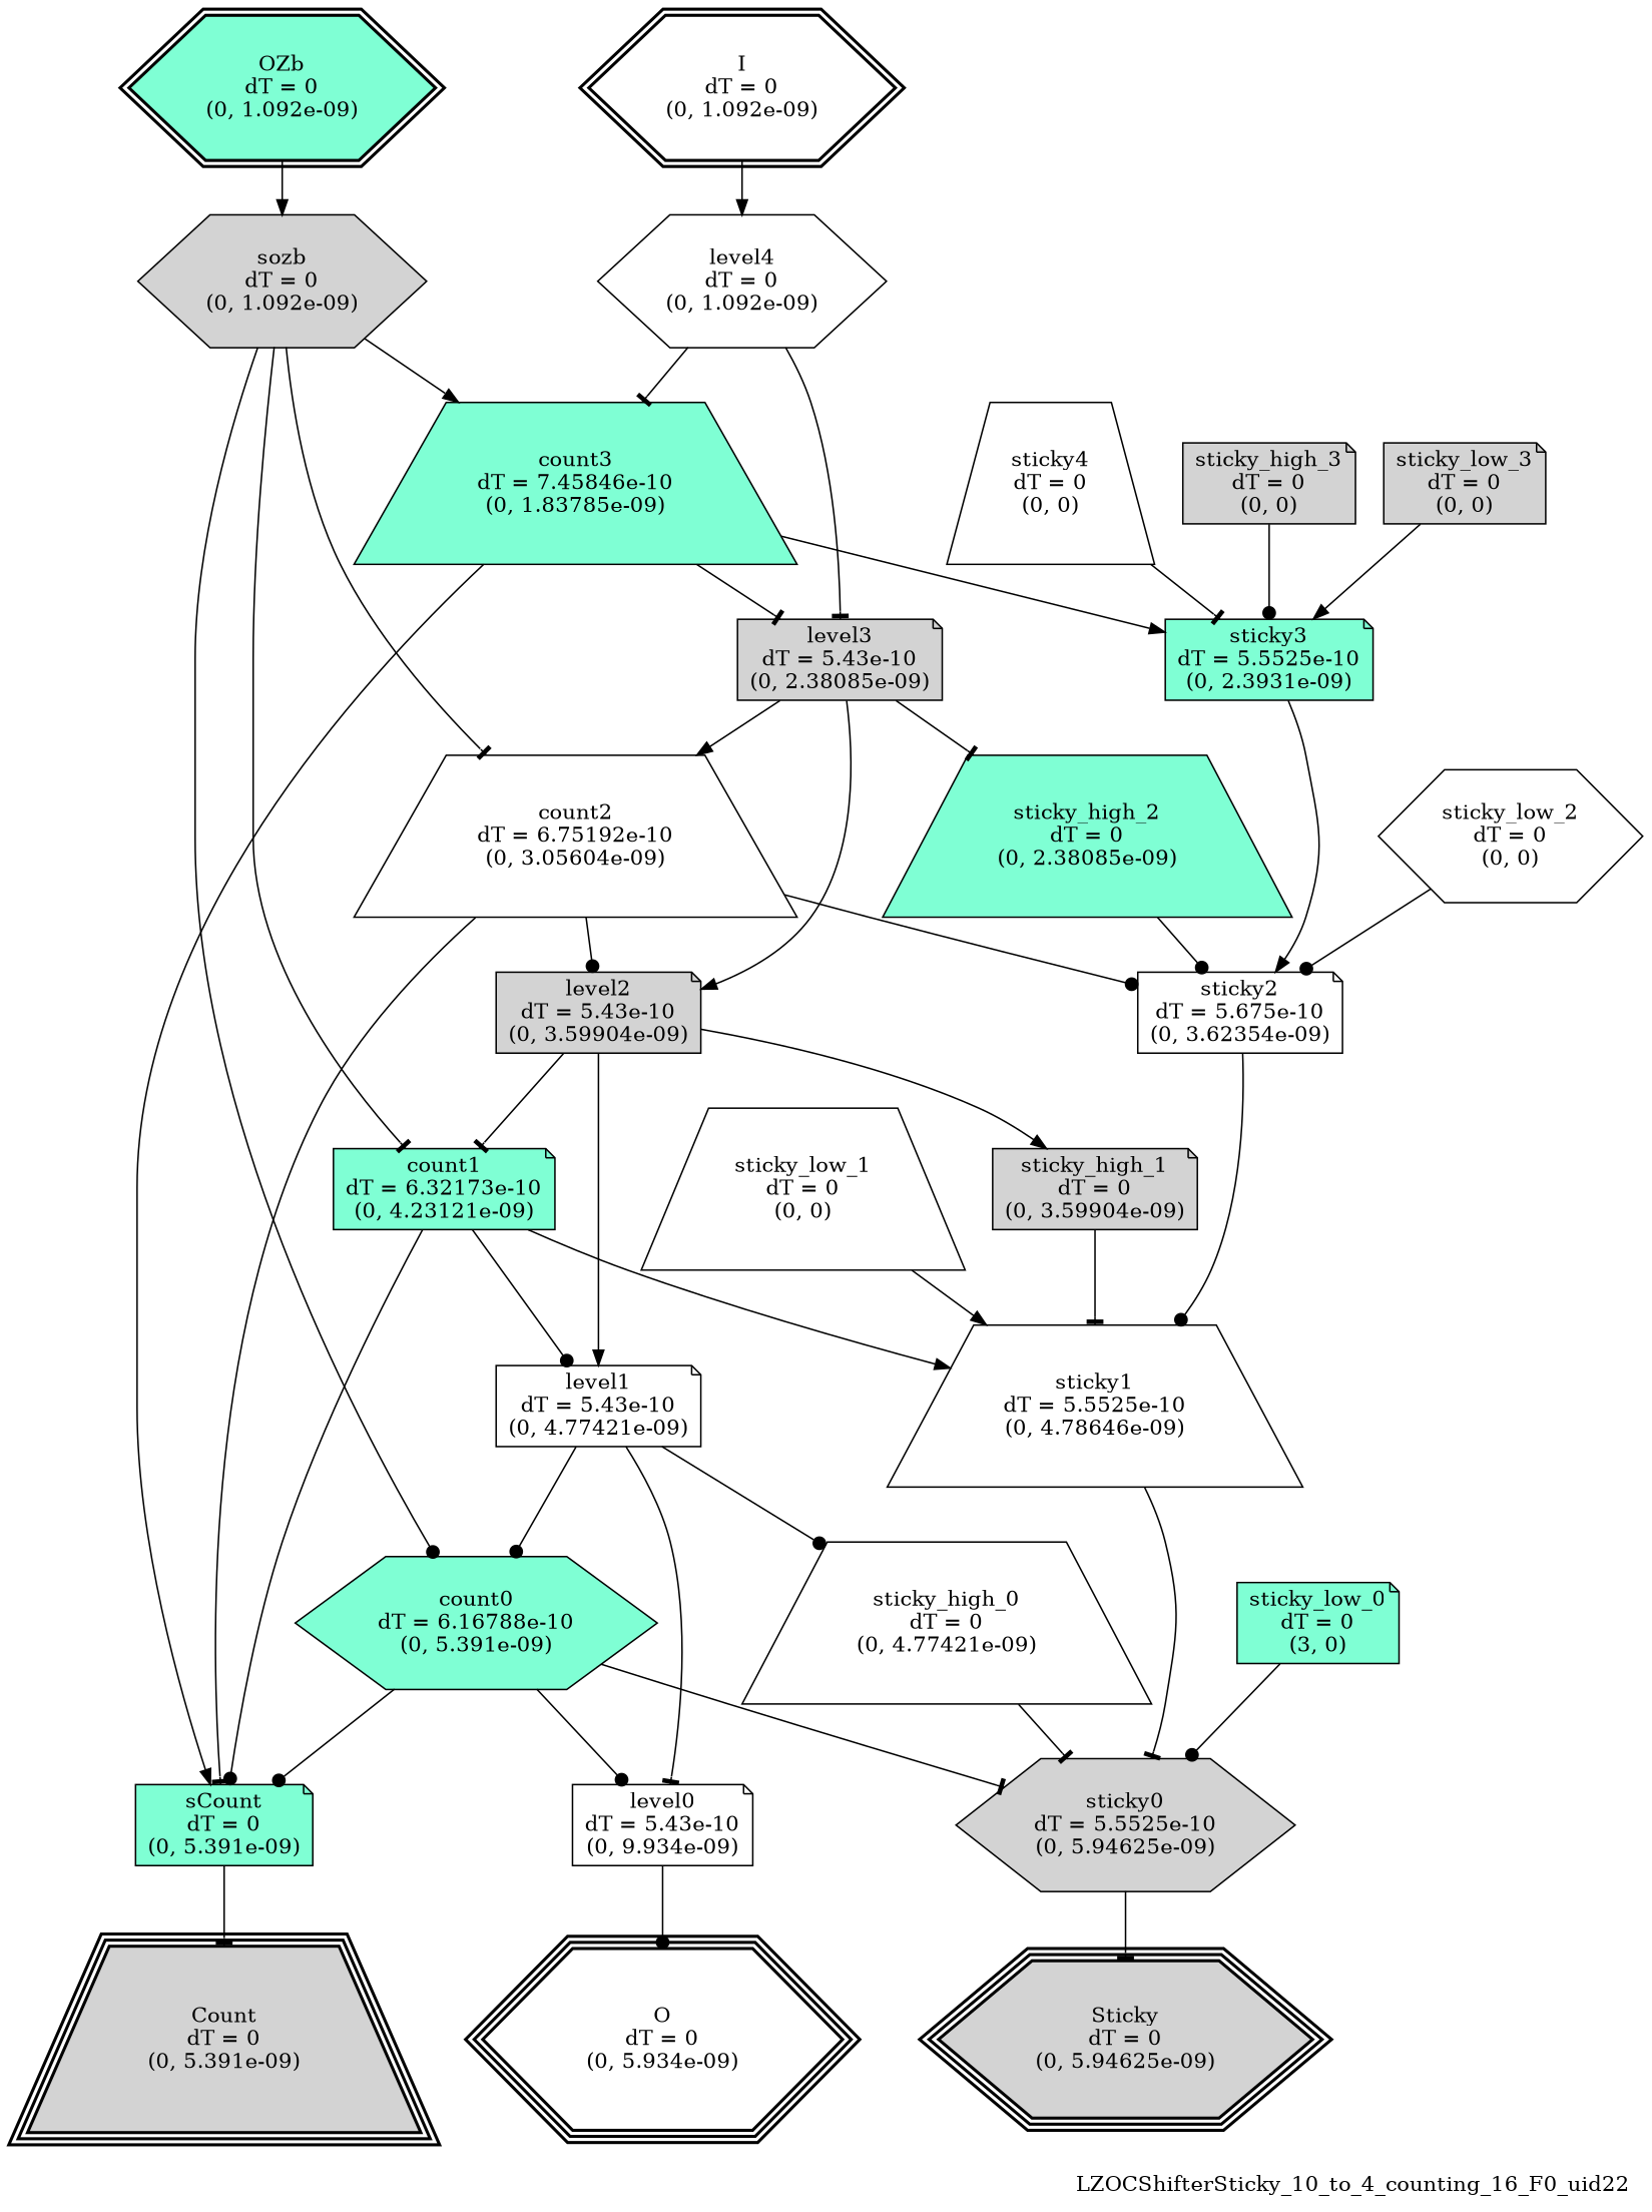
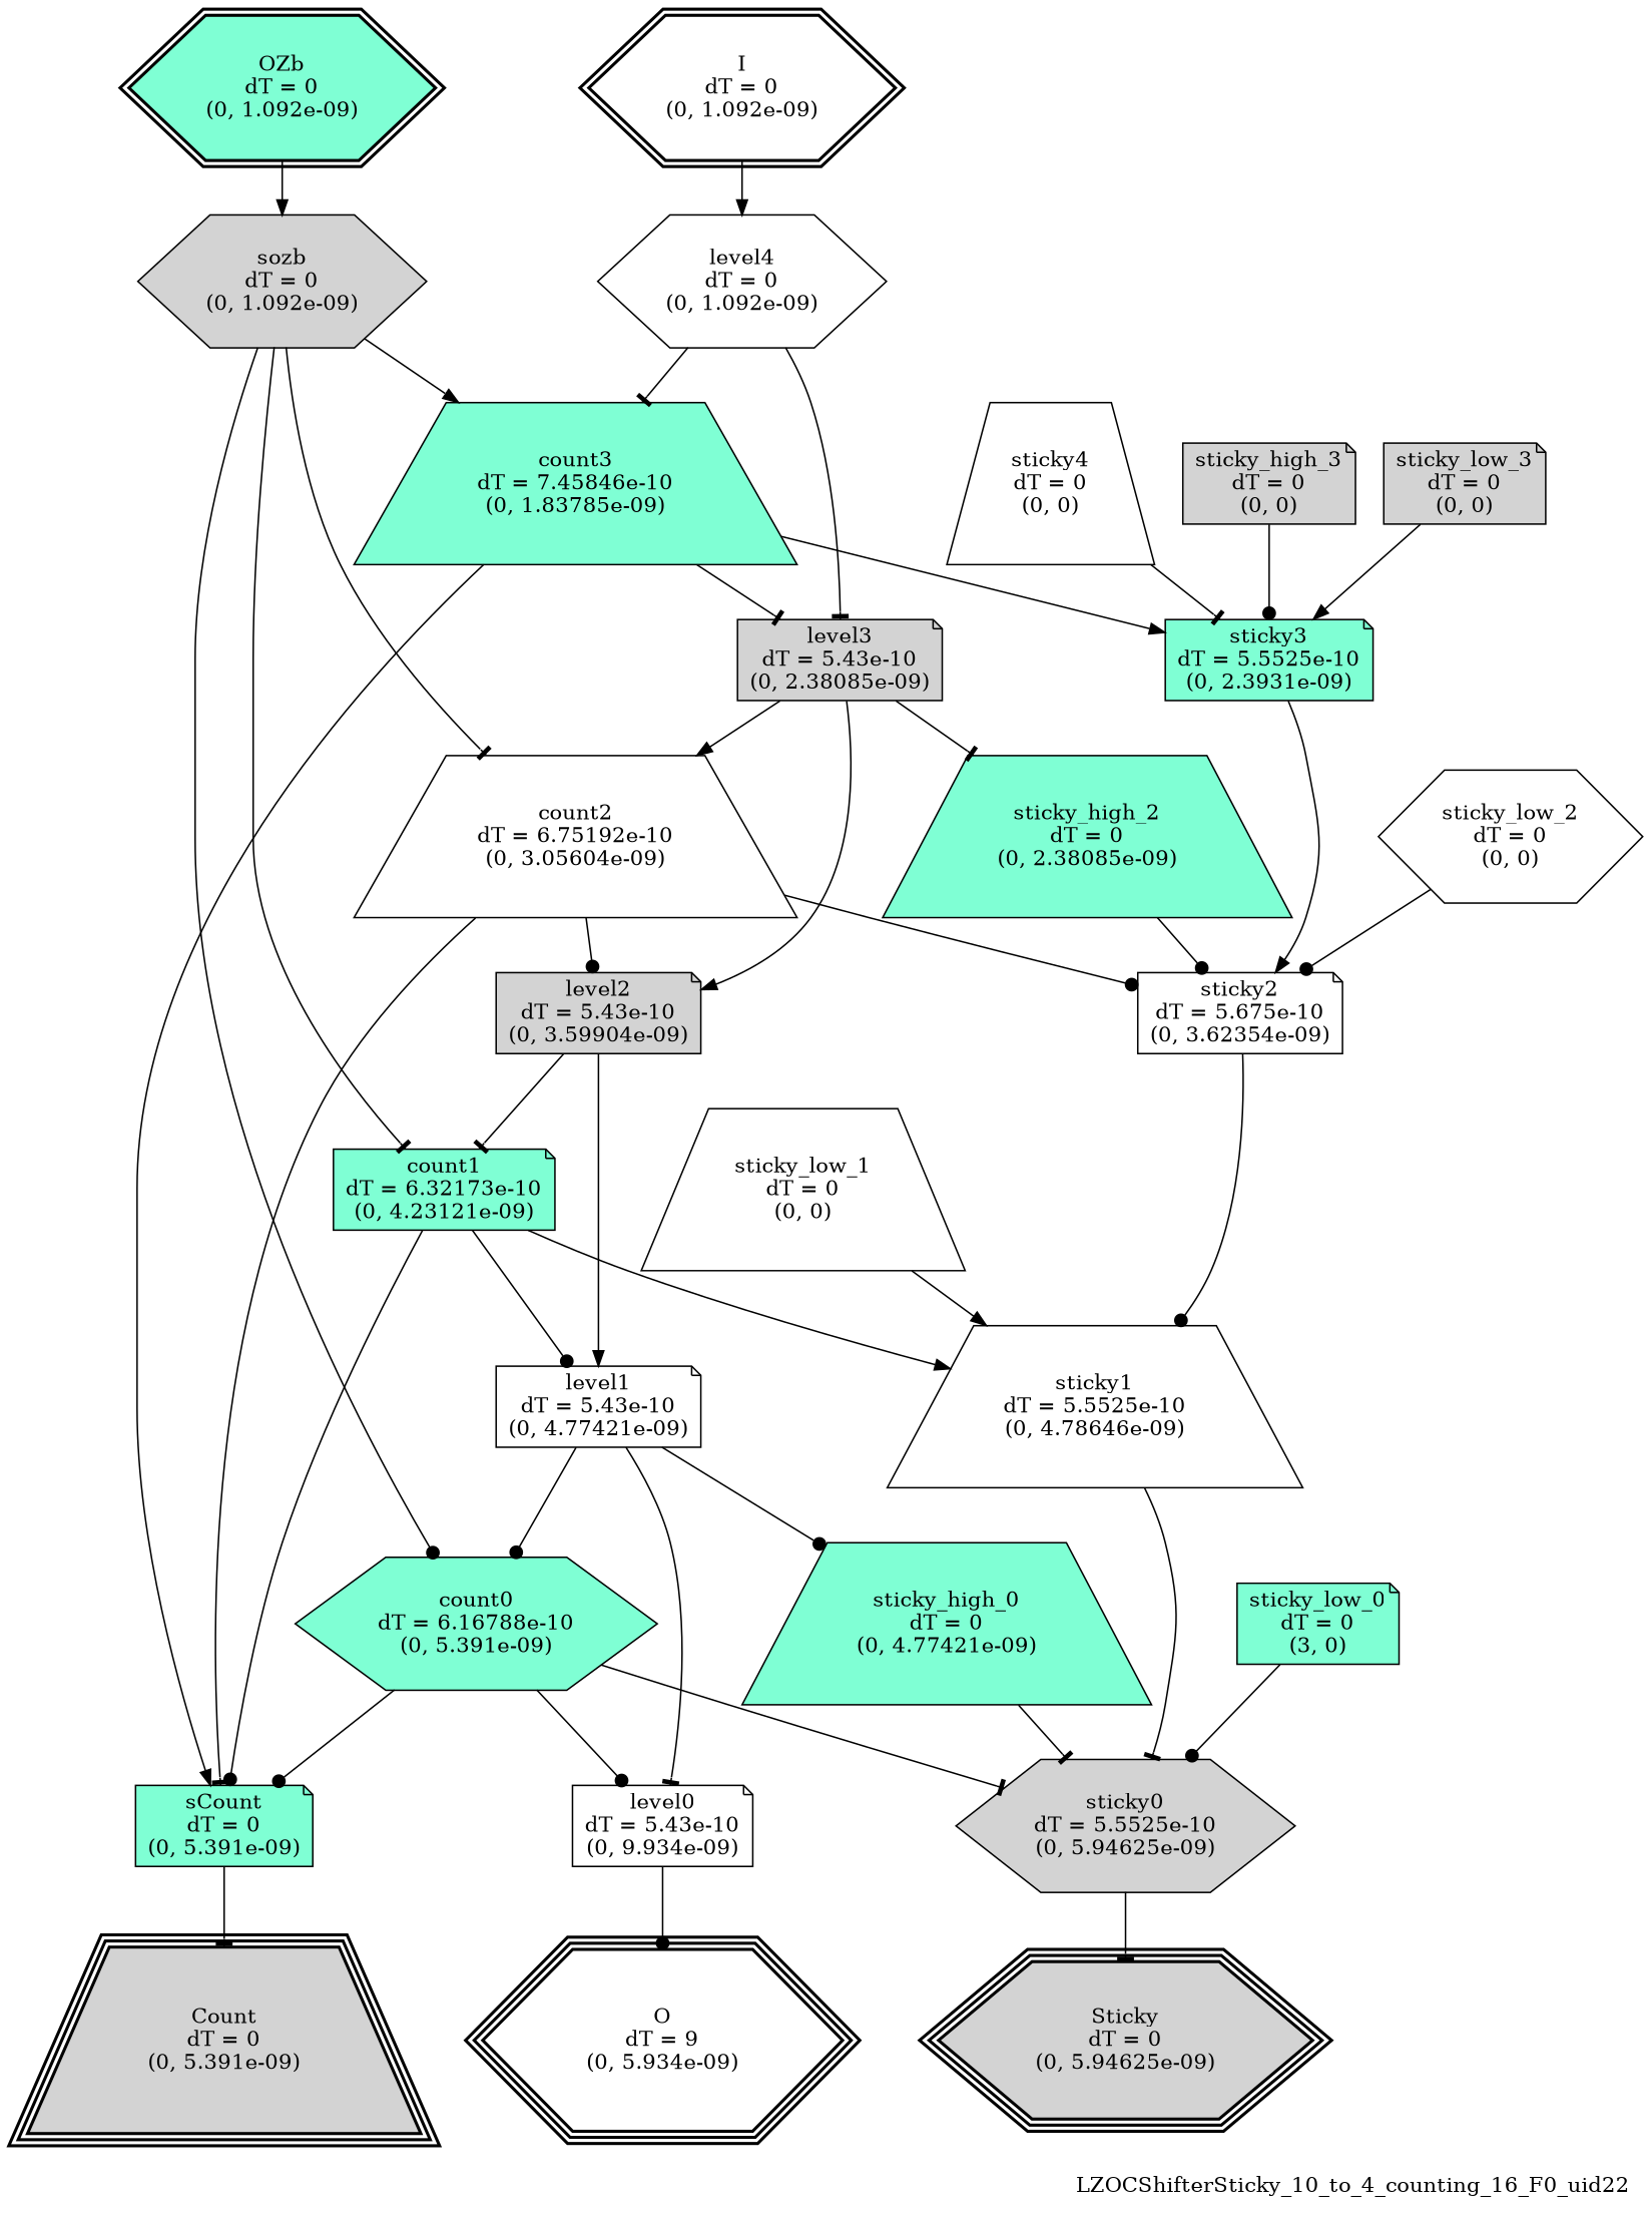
  digraph {
    label=LZOCShifterSticky_10_to_4_counting_16_F0_uid22
    labeljust=right
    labelloc=bottom
    nodesep=0.25
    ranksep=0.5
    node [color=black fillcolor=white peripheries=1 shape=note style=filled]
    edge [arrowhead=tee arrowsize=1.0 arrowtail=normal color=black dir=forward]
    n1 [label="I\ndT = 0\n(0, 1.092e-09)" peripheries=2 shape=hexagon style="bold, filled,filled"]
    n2 [fillcolor=aquamarine label="OZb\ndT = 0\n(0, 1.092e-09)" peripheries=2 shape=hexagon style="bold, filled,filled"]
    n3 [fillcolor=lightgrey label="Count\ndT = 0\n(0, 5.391e-09)" peripheries=3 shape=trapezium style="bold, filled,filled"]
-   n4 [label="O\ndT = 0\n(0, 5.934e-09)" peripheries=3 shape=hexagon style="bold, filled,filled"]
+   n4 [label="O\ndT = 9\n(0, 5.934e-09)" peripheries=3 shape=hexagon style="bold, filled,filled"]
    n5 [fillcolor=lightgrey label="Sticky\ndT = 0\n(0, 5.94625e-09)" peripheries=3 shape=hexagon style="bold, filled,filled"]
    n6 [label="level4\ndT = 0\n(0, 1.092e-09)" shape=hexagon]
    n7 [fillcolor=lightgrey label="sozb\ndT = 0\n(0, 1.092e-09)" shape=hexagon]
    n8 [fillcolor=aquamarine label="count3\ndT = 7.45846e-10\n(0, 1.83785e-09)" shape=trapezium]
    n9 [fillcolor=lightgrey label="level3\ndT = 5.43e-10\n(0, 2.38085e-09)"]
    n10 [label="count2\ndT = 6.75192e-10\n(0, 3.05604e-09)" shape=trapezium]
    n11 [fillcolor=aquamarine label="count1\ndT = 6.32173e-10\n(0, 4.23121e-09)"]
    n12 [fillcolor=aquamarine label="count0\ndT = 6.16788e-10\n(0, 5.391e-09)" shape=hexagon]
    n13 [fillcolor=aquamarine label="sticky3\ndT = 5.5525e-10\n(0, 2.3931e-09)"]
    n14 [fillcolor=aquamarine label="sCount\ndT = 0\n(0, 5.391e-09)"]
    n15 [fillcolor=lightgrey label="level2\ndT = 5.43e-10\n(0, 3.59904e-09)"]
    n16 [fillcolor=aquamarine label="sticky_high_2\ndT = 0\n(0, 2.38085e-09)" shape=trapezium]
    n17 [label="sticky2\ndT = 5.675e-10\n(0, 3.62354e-09)"]
    n18 [label="level1\ndT = 5.43e-10\n(0, 4.77421e-09)"]
    n19 [label="sticky1\ndT = 5.5525e-10\n(0, 4.78646e-09)" shape=trapezium]
    n20 [label="level0\ndT = 5.43e-10\n(0, 9.934e-09)"]
    n21 [fillcolor=lightgrey label="sticky0\ndT = 5.5525e-10\n(0, 5.94625e-09)" shape=hexagon]
    n22 [label="sticky4\ndT = 0\n(0, 0)" shape=trapezium]
-   n23 [fillcolor=lightgrey label="sticky_high_1\ndT = 0\n(0, 3.59904e-09)"]
    n24 [fillcolor=lightgrey label="sticky_high_3\ndT = 0\n(0, 0)"]
    n25 [fillcolor=lightgrey label="sticky_low_3\ndT = 0\n(0, 0)"]
-   n26 [label="sticky_high_0\ndT = 0\n(0, 4.77421e-09)" shape=trapezium]
+   n26 [fillcolor=aquamarine label="sticky_high_0\ndT = 0\n(0, 4.77421e-09)" shape=trapezium]
    n27 [label="sticky_low_2\ndT = 0\n(0, 0)" shape=hexagon]
    n28 [label="sticky_low_1\ndT = 0\n(0, 0)" shape=trapezium]
    n29 [fillcolor=aquamarine label="sticky_low_0\ndT = 0\n(3, 0)"]
    subgraph sub_1 {
      rank=same
      n1
      n2
    }
    subgraph sub_2 {
      rank=same
      n3
      n4
      n5
    }
    n1 -> n6 [arrowhead=normal]
    n2 -> n7 [arrowhead=normal]
    n6 -> n8
    n6 -> n9
    n7 -> n8 [arrowhead=normal]
    n7 -> n10
    n7 -> n11
    n7 -> n12 [arrowhead=dot]
    n8 -> n9
    n8 -> n13 [arrowhead=normal]
    n8 -> n14 [arrowhead=normal]
    n9 -> n10 [arrowhead=normal]
    n9 -> n15 [arrowhead=normal]
    n9 -> n16
    n10 -> n14
    n10 -> n15 [arrowhead=dot]
    n10 -> n17 [arrowhead=dot]
    n11 -> n14 [arrowhead=dot]
    n11 -> n18 [arrowhead=dot]
    n11 -> n19 [arrowhead=normal]
    n12 -> n14 [arrowhead=dot]
    n12 -> n20 [arrowhead=dot]
    n12 -> n21
    n13 -> n17 [arrowhead=normal]
    n14 -> n3
    n15 -> n11
    n15 -> n18 [arrowhead=normal]
-   n15 -> n23 [arrowhead=normal]
    n16 -> n17 [arrowhead=dot]
    n17 -> n19 [arrowhead=dot]
    n18 -> n12 [arrowhead=dot]
    n18 -> n20
    n18 -> n26 [arrowhead=dot]
    n19 -> n21
    n20 -> n4 [arrowhead=dot]
    n21 -> n5
    n22 -> n13
-   n23 -> n19
    n24 -> n13 [arrowhead=dot]
    n25 -> n13 [arrowhead=normal]
    n26 -> n21
    n27 -> n17 [arrowhead=dot]
    n28 -> n19 [arrowhead=normal]
    n29 -> n21 [arrowhead=dot]
  }
